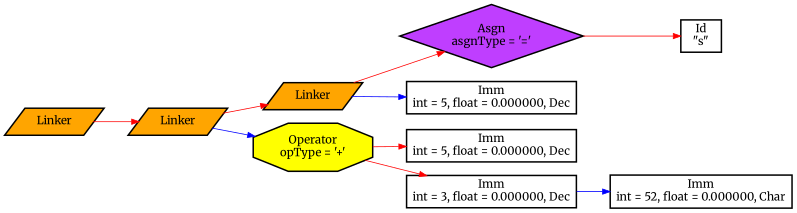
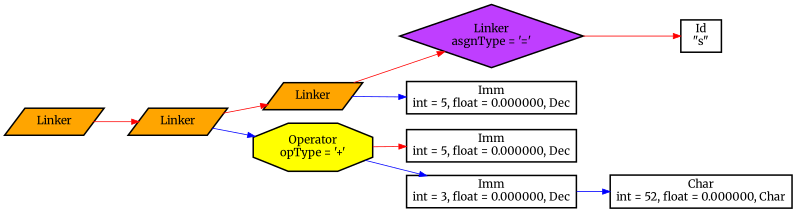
  digraph {
    fontname=Merriweather
    rankdir=LR
    node [fontname=Merriweather fontsize=15 shape=record style="filled, bold"]
    edge [color=red fontname=Merriweather]
    n1 [fillcolor=orange label=Linker shape=parallelogram]
    n2 [fillcolor=orange label=Linker shape=parallelogram]
    n3 [fillcolor=orange label=Linker shape=parallelogram]
    n4 [fillcolor=yellow label="Operator\nopType = '+'" shape=octagon]
-   n5 [fillcolor=darkorchid1 label="Asgn\nasgnType = '='" shape=diamond]
+   n5 [fillcolor=darkorchid1 label="Linker\nasgnType = '='" shape=diamond]
    n6 [label="Imm\nint = 5, float = 0.000000, Dec" style=bold]
    n7 [label="Imm\nint = 5, float = 0.000000, Dec" style=bold]
    n8 [label="Imm\nint = 3, float = 0.000000, Dec" style=bold]
    n9 [label="Id\n\"s\"" style=bold]
-   n10 [label="Imm\nint = 52, float = 0.000000, Char" style=bold]
+   n10 [label="Char\nint = 52, float = 0.000000, Char" style=bold]
    n1 -> n2
    n2 -> n3
    n2 -> n4 [color=blue]
    n3 -> n5
    n3 -> n6 [color=blue]
    n4 -> n7
-   n4 -> n8
+   n4 -> n8 [color=blue]
    n5 -> n9
    n8 -> n10 [color=blue]
  }
